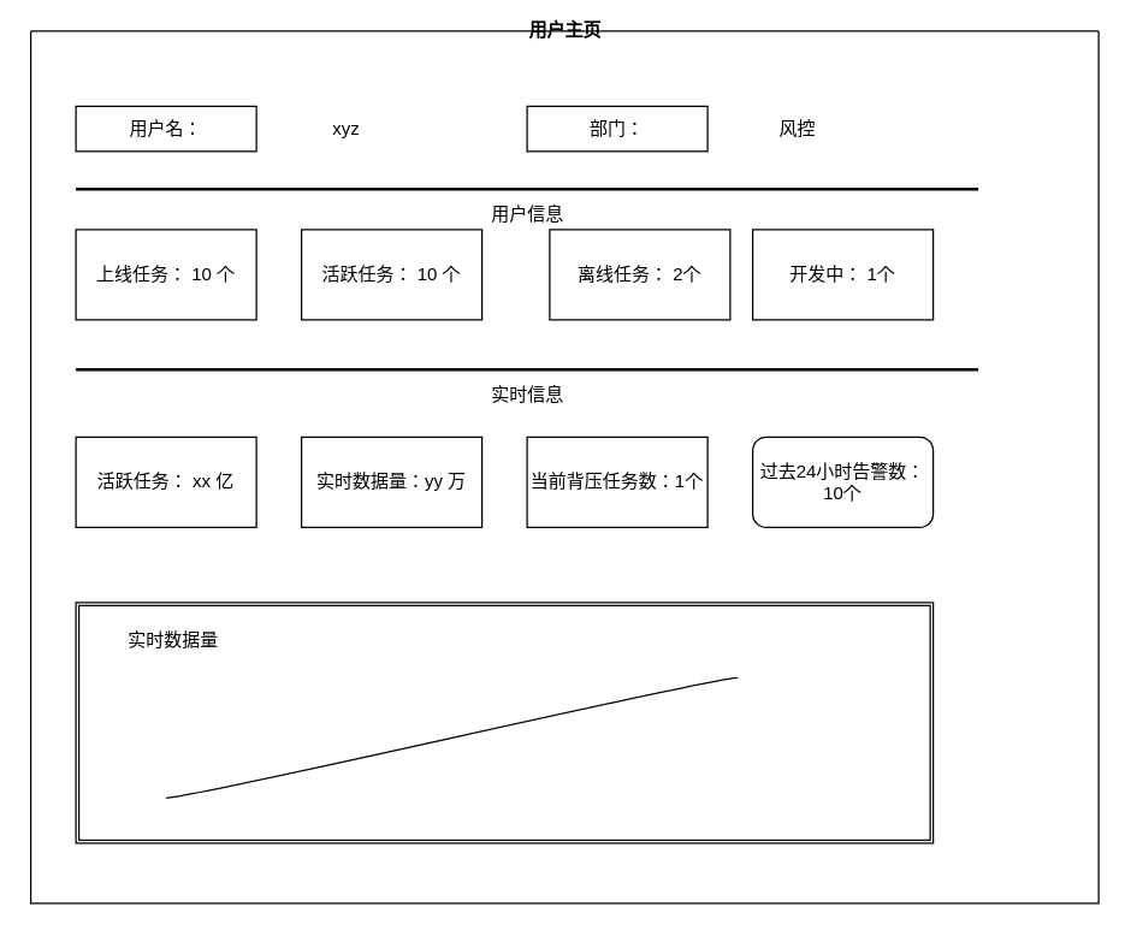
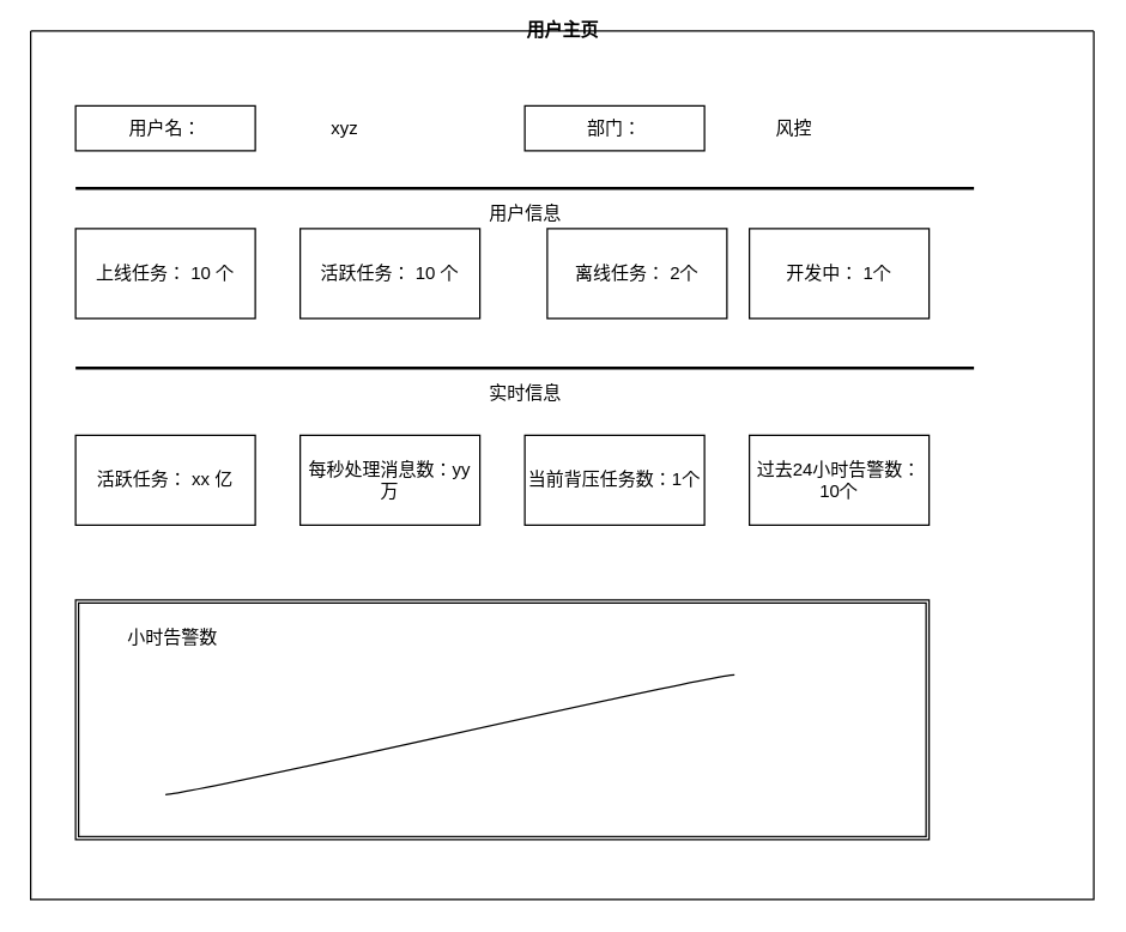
  <mxCell id="0" />
  <mxCell id="1" parent="0" />
  <mxCell id="2" value="用户主页" style="swimlane;html=1;startSize=0;horizontal=1;containerType=tree;glass=0;" parent="1" vertex="1"><mxGeometry x="20" y="20" width="710" height="580" as="geometry" /></mxCell>
  <mxCell id="3" value="用户名：" style="rounded=0;whiteSpace=wrap;html=1;" vertex="1" parent="2"><mxGeometry x="30" y="50" width="120" height="30" as="geometry" /></mxCell>
  <mxCell id="4" value="上线任务： 10 个" style="rounded=0;whiteSpace=wrap;html=1;" vertex="1" parent="2"><mxGeometry x="30" y="132" width="120" height="60" as="geometry" /></mxCell>
  <mxCell id="5" value="活跃任务： 10 个" style="rounded=0;whiteSpace=wrap;html=1;" vertex="1" parent="2"><mxGeometry x="180" y="132" width="120" height="60" as="geometry" /></mxCell>
  <mxCell id="6" value="活跃任务： xx 亿" style="rounded=0;whiteSpace=wrap;html=1;" vertex="1" parent="2"><mxGeometry x="30" y="270" width="120" height="60" as="geometry" /></mxCell>
- <mxCell id="7" value="实时数据量：yy 万" style="rounded=0;whiteSpace=wrap;html=1;" vertex="1" parent="2"><mxGeometry x="180" y="270" width="120" height="60" as="geometry" /></mxCell>
+ <mxCell id="7" value="每秒处理消息数：yy 万" style="rounded=0;whiteSpace=wrap;html=1;" vertex="1" parent="2"><mxGeometry x="180" y="270" width="120" height="60" as="geometry" /></mxCell>
  <mxCell id="8" value="xyz" style="text;html=1;strokeColor=none;fillColor=none;align=center;verticalAlign=middle;whiteSpace=wrap;rounded=0;" vertex="1" parent="2"><mxGeometry x="180" y="50" width="60" height="30" as="geometry" /></mxCell>
  <mxCell id="9" value="用户信息" style="line;strokeWidth=2;html=1;" vertex="1" parent="2"><mxGeometry x="30" y="100" width="600" height="10" as="geometry" /></mxCell>
  <mxCell id="10" value="离线任务： 2个" style="rounded=0;whiteSpace=wrap;html=1;" vertex="1" parent="2"><mxGeometry x="345" y="132" width="120" height="60" as="geometry" /></mxCell>
  <mxCell id="11" value="开发中： 1个" style="rounded=0;whiteSpace=wrap;html=1;" vertex="1" parent="2"><mxGeometry x="480" y="132" width="120" height="60" as="geometry" /></mxCell>
  <mxCell id="12" value="实时信息" style="line;strokeWidth=2;html=1;" vertex="1" parent="2"><mxGeometry x="30" y="220" width="600" height="10" as="geometry" /></mxCell>
  <mxCell id="13" value="部门：" style="rounded=0;whiteSpace=wrap;html=1;" vertex="1" parent="2"><mxGeometry x="330" y="50" width="120" height="30" as="geometry" /></mxCell>
  <mxCell id="14" value="风控" style="text;html=1;strokeColor=none;fillColor=none;align=center;verticalAlign=middle;whiteSpace=wrap;rounded=0;" vertex="1" parent="2"><mxGeometry x="480" y="50" width="60" height="30" as="geometry" /></mxCell>
  <mxCell id="15" value="当前背压任务数：1个" style="rounded=0;whiteSpace=wrap;html=1;" vertex="1" parent="2"><mxGeometry x="330" y="270" width="120" height="60" as="geometry" /></mxCell>
- <mxCell id="16" value="过去24小时告警数：10个" style="whiteSpace=wrap;html=1;rounded=1;" vertex="1" parent="2"><mxGeometry x="480" y="270" width="120" height="60" as="geometry" /></mxCell>
+ <mxCell id="16" value="过去24小时告警数：10个" style="rounded=0;whiteSpace=wrap;html=1;" vertex="1" parent="2"><mxGeometry x="480" y="270" width="120" height="60" as="geometry" /></mxCell>
  <mxCell id="17" value="" style="shape=ext;double=1;rounded=0;whiteSpace=wrap;html=1;" vertex="1" parent="2"><mxGeometry x="30" y="380" width="570" height="160" as="geometry" /></mxCell>
  <mxCell id="18" value="" style="edgeStyle=entityRelationEdgeStyle;startArrow=none;endArrow=none;segment=10;curved=1;rounded=0;entryX=0.772;entryY=0.313;entryDx=0;entryDy=0;entryPerimeter=0;" edge="1" target="17" parent="2"><mxGeometry relative="1" as="geometry"><mxPoint x="90" y="510" as="sourcePoint" /><mxPoint x="260" y="470" as="targetPoint" /></mxGeometry></mxCell>
- <mxCell id="19" value="实时数据量" style="text;html=1;strokeColor=none;fillColor=none;align=center;verticalAlign=middle;whiteSpace=wrap;rounded=0;" vertex="1" parent="2"><mxGeometry x="50" y="390" width="90" height="30" as="geometry" /></mxCell>
+ <mxCell id="19" value="小时告警数" style="text;html=1;strokeColor=none;fillColor=none;align=center;verticalAlign=middle;whiteSpace=wrap;rounded=0;" vertex="1" parent="2"><mxGeometry x="50" y="390" width="90" height="30" as="geometry" /></mxCell>
